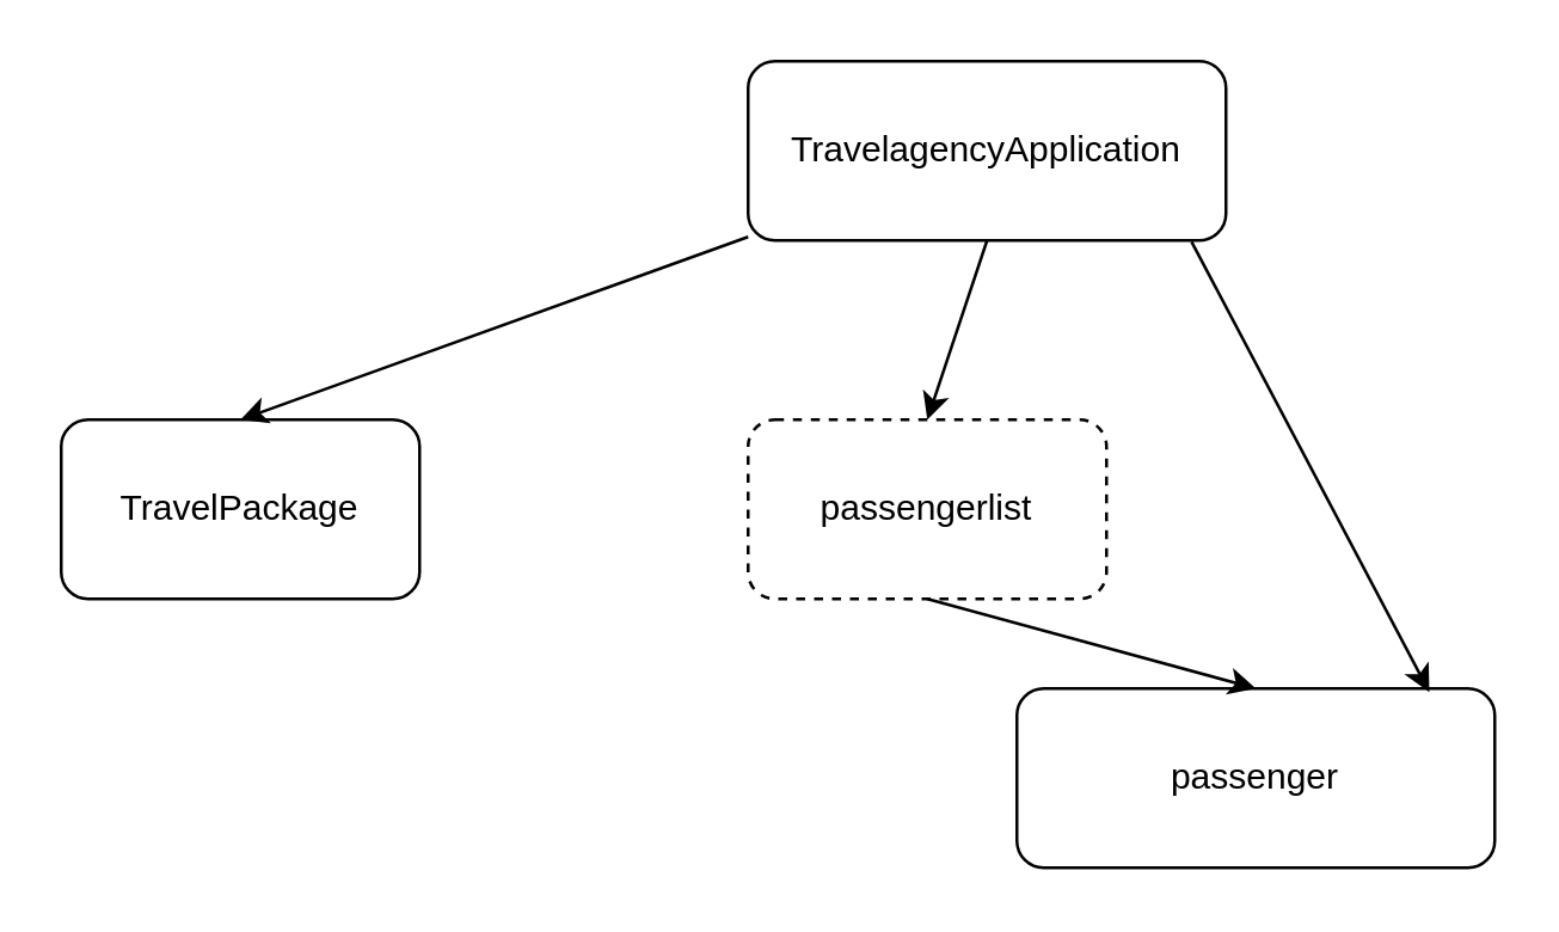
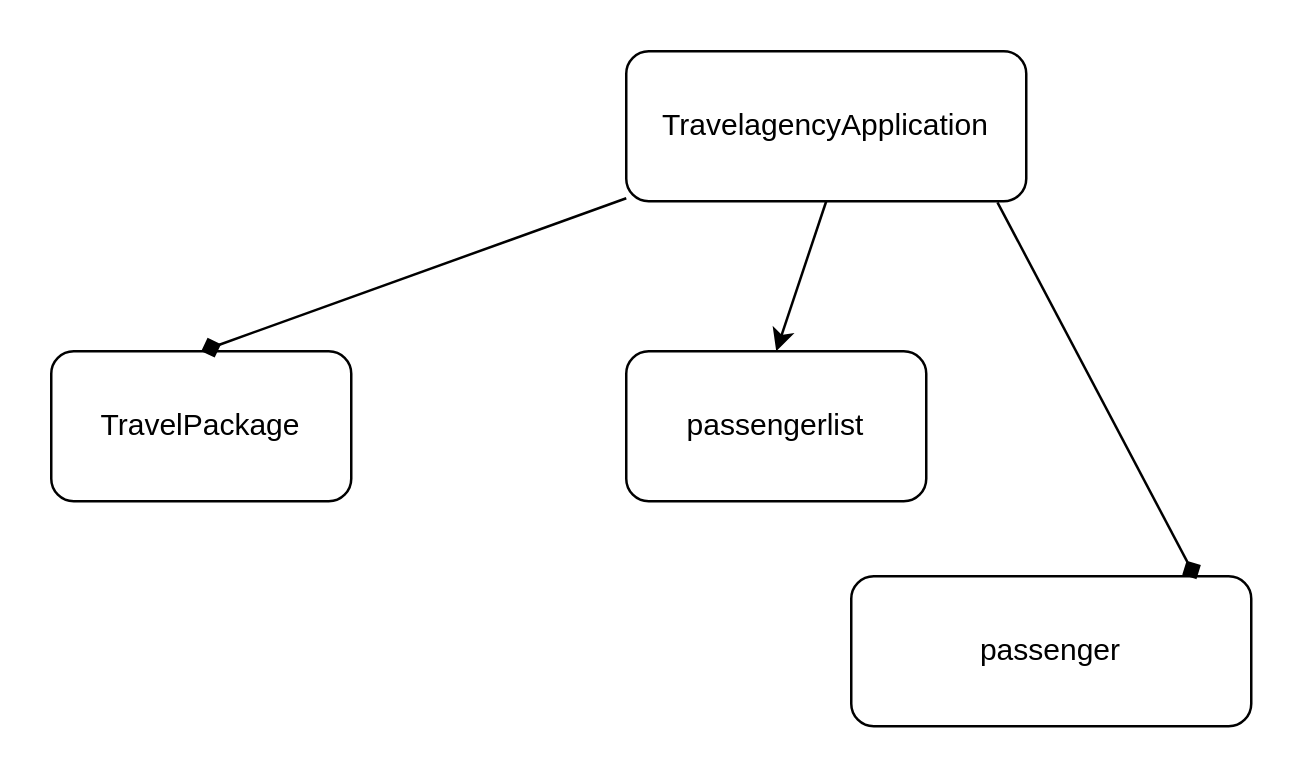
  <mxCell id="0" />
  <mxCell id="1" parent="0" />
  <mxCell id="2" value="TravelagencyApplication" style="rounded=1;whiteSpace=wrap;html=1;" vertex="1" parent="1"><mxGeometry x="250" y="20" width="160" height="60" as="geometry" /></mxCell>
  <mxCell id="3" value="TravelPackage" style="rounded=1;whiteSpace=wrap;html=1;" vertex="1" parent="1"><mxGeometry x="20" y="140" width="120" height="60" as="geometry" /></mxCell>
- <mxCell id="4" value="passengerlist" style="rounded=1;whiteSpace=wrap;html=1;dashed=1;" vertex="1" parent="1"><mxGeometry x="250" y="140" width="120" height="60" as="geometry" /></mxCell>
+ <mxCell id="4" value="passengerlist" style="rounded=1;whiteSpace=wrap;html=1;" vertex="1" parent="1"><mxGeometry x="250" y="140" width="120" height="60" as="geometry" /></mxCell>
  <mxCell id="5" value="passenger" style="rounded=1;whiteSpace=wrap;html=1;" vertex="1" parent="1"><mxGeometry x="340" y="230" width="160" height="60" as="geometry" /></mxCell>
- <mxCell id="6" value="" style="endArrow=classic;html=1;rounded=0;entryX=0.5;entryY=0;entryDx=0;entryDy=0;" edge="1" parent="1" source="2" target="3"><mxGeometry width="50" height="50" relative="1" as="geometry"><mxPoint x="350" y="260" as="sourcePoint" /><mxPoint x="400" y="210" as="targetPoint" /></mxGeometry></mxCell>
+ <mxCell id="6" value="" style="endArrow=diamond;html=1;rounded=0;entryX=0.5;entryY=0;entryDx=0;entryDy=0;" edge="1" parent="1" source="2" target="3"><mxGeometry width="50" height="50" relative="1" as="geometry"><mxPoint x="350" y="260" as="sourcePoint" /><mxPoint x="400" y="210" as="targetPoint" /></mxGeometry></mxCell>
  <mxCell id="7" value="" style="endArrow=classic;html=1;rounded=0;exitX=0.5;exitY=1;exitDx=0;exitDy=0;entryX=0.5;entryY=0;entryDx=0;entryDy=0;" edge="1" parent="1" source="2" target="4"><mxGeometry width="50" height="50" relative="1" as="geometry"><mxPoint x="350" y="260" as="sourcePoint" /><mxPoint x="400" y="210" as="targetPoint" /></mxGeometry></mxCell>
- <mxCell id="8" value="" style="endArrow=classic;html=1;rounded=0;exitX=0.5;exitY=1;exitDx=0;exitDy=0;entryX=0.5;entryY=0;entryDx=0;entryDy=0;" edge="1" parent="1" source="4" target="5"><mxGeometry width="50" height="50" relative="1" as="geometry"><mxPoint x="350" y="260" as="sourcePoint" /><mxPoint x="400" y="210" as="targetPoint" /></mxGeometry></mxCell>
- <mxCell id="9" value="" style="endArrow=classic;html=1;rounded=0;exitX=0.928;exitY=1.007;exitDx=0;exitDy=0;exitPerimeter=0;entryX=0.863;entryY=0.02;entryDx=0;entryDy=0;entryPerimeter=0;" edge="1" parent="1" source="2" target="5"><mxGeometry width="50" height="50" relative="1" as="geometry"><mxPoint x="350" y="260" as="sourcePoint" /><mxPoint x="400" y="210" as="targetPoint" /></mxGeometry></mxCell>
+ <mxCell id="9" value="" style="endArrow=diamond;html=1;rounded=0;exitX=0.928;exitY=1.007;exitDx=0;exitDy=0;exitPerimeter=0;entryX=0.863;entryY=0.02;entryDx=0;entryDy=0;entryPerimeter=0;" edge="1" parent="1" source="2" target="5"><mxGeometry width="50" height="50" relative="1" as="geometry"><mxPoint x="350" y="260" as="sourcePoint" /><mxPoint x="400" y="210" as="targetPoint" /></mxGeometry></mxCell>
